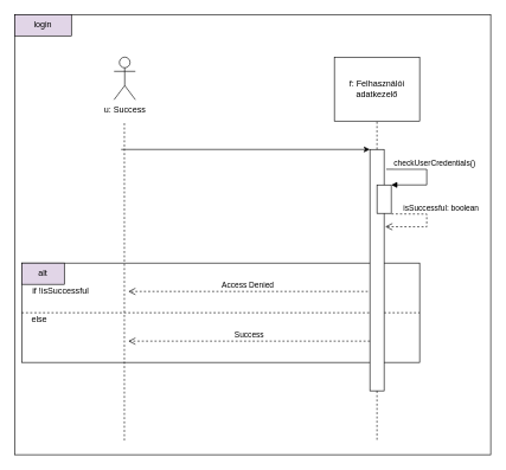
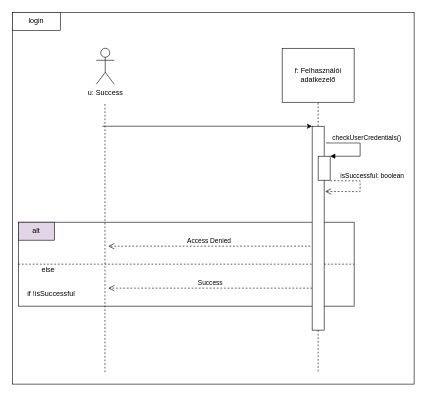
  <mxCell id="0" />
  <mxCell id="1" parent="0" />
  <mxCell id="2" value="" style="rounded=0;whiteSpace=wrap;html=1;" parent="1" vertex="1"><mxGeometry x="20" y="20" width="670" height="620" as="geometry" /></mxCell>
  <mxCell id="3" value="" style="rounded=0;whiteSpace=wrap;html=1;" parent="1" vertex="1"><mxGeometry x="30" y="370" width="560" height="140" as="geometry" /></mxCell>
  <mxCell id="4" value="" style="endArrow=none;dashed=1;html=1;exitX=0;exitY=0.5;exitDx=0;exitDy=0;entryX=1;entryY=0.5;entryDx=0;entryDy=0;" parent="1" source="3" target="3" edge="1"><mxGeometry width="50" height="50" relative="1" as="geometry"><mxPoint x="440" y="380" as="sourcePoint" /><mxPoint x="490" y="330" as="targetPoint" /></mxGeometry></mxCell>
  <mxCell id="5" value="f: Felhasználói adatkezelő" style="rounded=0;whiteSpace=wrap;html=1;" parent="1" vertex="1"><mxGeometry x="470" y="80" width="120" height="90" as="geometry" /></mxCell>
  <mxCell id="6" value="u: Success" style="shape=umlActor;verticalLabelPosition=bottom;verticalAlign=top;html=1;outlineConnect=0;" parent="1" vertex="1"><mxGeometry x="160" y="80" width="30" height="60" as="geometry" /></mxCell>
  <mxCell id="7" value="" style="endArrow=none;dashed=1;html=1;" parent="1" edge="1"><mxGeometry width="50" height="50" relative="1" as="geometry"><mxPoint x="174.5" y="620" as="sourcePoint" /><mxPoint x="174.5" y="170" as="targetPoint" /></mxGeometry></mxCell>
  <mxCell id="8" value="" style="endArrow=classic;html=1;" parent="1" edge="1"><mxGeometry width="50" height="50" relative="1" as="geometry"><mxPoint x="170" y="210" as="sourcePoint" /><mxPoint x="520" y="210" as="targetPoint" /></mxGeometry></mxCell>
  <mxCell id="9" value="" style="rounded=0;whiteSpace=wrap;html=1;" parent="1" vertex="1"><mxGeometry x="520" y="210" width="20" height="340" as="geometry" /></mxCell>
  <mxCell id="10" value="" style="html=1;points=[];perimeter=orthogonalPerimeter;" parent="1" vertex="1"><mxGeometry x="530" y="260" width="20" height="40" as="geometry" /></mxCell>
  <mxCell id="11" value="checkUserCredentials()" style="edgeStyle=orthogonalEdgeStyle;html=1;align=left;spacingLeft=2;endArrow=block;rounded=0;entryX=1;entryY=0;exitX=1.15;exitY=0.082;exitDx=0;exitDy=0;exitPerimeter=0;" parent="1" source="9" target="10" edge="1"><mxGeometry x="-0.892" y="8" relative="1" as="geometry"><mxPoint x="415" y="320" as="sourcePoint" /><Array as="points"><mxPoint x="600" y="238" /><mxPoint x="600" y="260" /></Array><mxPoint as="offset" /></mxGeometry></mxCell>
  <mxCell id="12" value="isSuccessful: boolean" style="html=1;verticalAlign=bottom;endArrow=open;dashed=1;endSize=8;exitX=1.02;exitY=1.02;exitDx=0;exitDy=0;exitPerimeter=0;entryX=1.08;entryY=0.32;entryDx=0;entryDy=0;entryPerimeter=0;rounded=0;" parent="1" source="10" target="9" edge="1"><mxGeometry x="-0.213" y="20" relative="1" as="geometry"><mxPoint x="460" y="350" as="sourcePoint" /><mxPoint x="630" y="330" as="targetPoint" /><Array as="points"><mxPoint x="600" y="301" /><mxPoint x="600" y="319" /></Array><mxPoint as="offset" /></mxGeometry></mxCell>
  <mxCell id="13" value="alt" style="rounded=0;whiteSpace=wrap;html=1;fillColor=#e1d5e7;" parent="1" vertex="1"><mxGeometry x="30" y="370" width="60" height="30" as="geometry" /></mxCell>
- <mxCell id="14" value="if !isSuccessful" style="text;html=1;strokeColor=none;fillColor=none;align=center;verticalAlign=middle;whiteSpace=wrap;rounded=0;" parent="1" vertex="1"><mxGeometry x="40" y="400" width="90" height="20" as="geometry" /></mxCell>
- <mxCell id="15" value="else" style="text;html=1;strokeColor=none;fillColor=none;align=center;verticalAlign=middle;whiteSpace=wrap;rounded=0;" parent="1" vertex="1"><mxGeometry x="30" y="440" width="50" height="20" as="geometry" /></mxCell>
+ <mxCell id="14" value="if !isSuccessful" style="text;html=1;strokeColor=none;fillColor=none;align=center;verticalAlign=middle;whiteSpace=wrap;rounded=0;" parent="1" vertex="1"><mxGeometry x="40" y="480" width="90" height="20" as="geometry" /></mxCell>
+ <mxCell id="15" value="else" style="text;html=1;strokeColor=none;fillColor=none;align=center;verticalAlign=middle;whiteSpace=wrap;rounded=0;" parent="1" vertex="1"><mxGeometry x="55" y="440" width="50" height="20" as="geometry" /></mxCell>
  <mxCell id="16" value="Access Denied" style="html=1;verticalAlign=bottom;endArrow=open;dashed=1;endSize=8;" parent="1" edge="1"><mxGeometry relative="1" as="geometry"><mxPoint x="517" y="410" as="sourcePoint" /><mxPoint x="180" y="410" as="targetPoint" /></mxGeometry></mxCell>
  <mxCell id="17" value="Success" style="html=1;verticalAlign=bottom;endArrow=open;dashed=1;endSize=8;" parent="1" edge="1"><mxGeometry relative="1" as="geometry"><mxPoint x="520" y="480" as="sourcePoint" /><mxPoint x="180" y="480" as="targetPoint" /></mxGeometry></mxCell>
  <mxCell id="18" value="" style="endArrow=none;dashed=1;html=1;entryX=0.5;entryY=1;entryDx=0;entryDy=0;exitX=0.5;exitY=0;exitDx=0;exitDy=0;" parent="1" source="9" target="5" edge="1"><mxGeometry width="50" height="50" relative="1" as="geometry"><mxPoint x="400" y="310" as="sourcePoint" /><mxPoint x="450" y="260" as="targetPoint" /></mxGeometry></mxCell>
  <mxCell id="19" value="" style="endArrow=none;dashed=1;html=1;exitX=0.5;exitY=1;exitDx=0;exitDy=0;" parent="1" source="9" edge="1"><mxGeometry width="50" height="50" relative="1" as="geometry"><mxPoint x="430" y="500" as="sourcePoint" /><mxPoint x="530" y="620" as="targetPoint" /></mxGeometry></mxCell>
- <mxCell id="20" value="login" style="rounded=0;whiteSpace=wrap;html=1;fillColor=#e1d5e7;" parent="1" vertex="1"><mxGeometry x="20" y="20" width="80" height="30" as="geometry" /></mxCell>
+ <mxCell id="20" value="login" style="rounded=0;whiteSpace=wrap;html=1;" parent="1" vertex="1"><mxGeometry x="20" y="20" width="80" height="30" as="geometry" /></mxCell>
